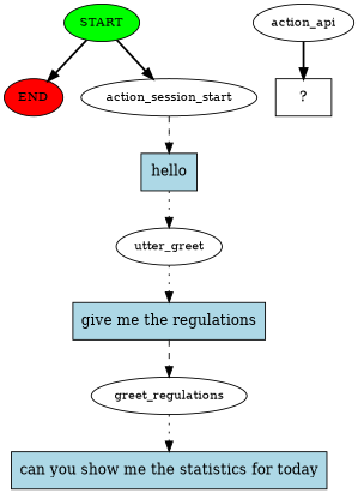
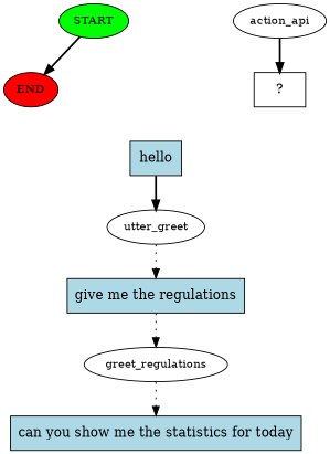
  digraph {
    node [fontsize=12]
    edge [style=bold]
    n1 [fillcolor=green label=START style=filled]
    n2 [fillcolor=red label=END style=filled]
-   n3 [label=action_session_start]
    n4 [fillcolor=lightblue label=hello shape=rect style=filled fontsize=""]
    n5 [label=utter_greet]
    n6 [fillcolor=lightblue label="give me the regulations" shape=rect style=filled fontsize=""]
    n7 [label=greet_regulations]
    n8 [fillcolor=lightblue label="can you show me the statistics for today" shape=rect style=filled fontsize=""]
    n9 [label=action_api]
    n10 [label="  ?  " shape=rect fontsize=""]
    n1 -> n2
-   n1 -> n3
-   n3 -> n4 [style=dashed]
-   n4 -> n5 [style=dotted]
+   n4 -> n5
    n5 -> n6 [style=dotted]
-   n6 -> n7 [style=dashed]
+   n6 -> n7 [style=dotted]
    n7 -> n8 [style=dotted]
    n9 -> n10
  }
